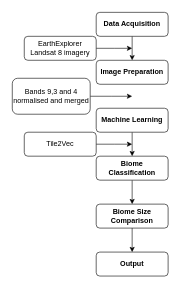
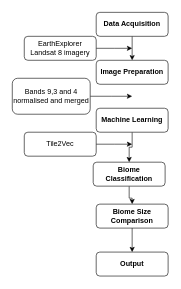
  <mxCell id="0" />
  <mxCell id="1" parent="0" />
  <mxCell id="2" style="edgeStyle=orthogonalEdgeStyle;rounded=0;orthogonalLoop=1;jettySize=auto;html=1;entryX=0.5;entryY=0;entryDx=0;entryDy=0;" parent="1" source="3" target="6" edge="1"><mxGeometry relative="1" as="geometry" /></mxCell>
  <mxCell id="3" value="&lt;b&gt;Data Acquisition&lt;/b&gt;" style="rounded=1;whiteSpace=wrap;html=1;fontSize=12;glass=0;strokeWidth=1;shadow=0;" parent="1" vertex="1"><mxGeometry x="160" y="20" width="120" height="40" as="geometry" /></mxCell>
  <mxCell id="4" style="edgeStyle=orthogonalEdgeStyle;rounded=0;orthogonalLoop=1;jettySize=auto;html=1;" parent="1" source="5" edge="1"><mxGeometry relative="1" as="geometry"><mxPoint x="220" y="80" as="targetPoint" /></mxGeometry></mxCell>
  <mxCell id="5" value="EarthExplorer&lt;br&gt;Landsat 8 imagery" style="rounded=1;whiteSpace=wrap;html=1;fontSize=12;glass=0;strokeWidth=1;shadow=0;" parent="1" vertex="1"><mxGeometry x="40" y="60" width="120" height="40" as="geometry" /></mxCell>
  <mxCell id="6" value="&lt;b&gt;Image Preparation&lt;/b&gt;" style="rounded=1;whiteSpace=wrap;html=1;fontSize=12;glass=0;strokeWidth=1;shadow=0;" parent="1" vertex="1"><mxGeometry x="160" y="100" width="120" height="40" as="geometry" /></mxCell>
  <mxCell id="7" style="edgeStyle=orthogonalEdgeStyle;rounded=0;orthogonalLoop=1;jettySize=auto;html=1;entryX=0.5;entryY=0;entryDx=0;entryDy=0;" parent="1" source="8" target="10" edge="1"><mxGeometry relative="1" as="geometry" /></mxCell>
  <mxCell id="8" value="&lt;b&gt;Machine Learning&lt;/b&gt;" style="rounded=1;whiteSpace=wrap;html=1;fontSize=12;glass=0;strokeWidth=1;shadow=0;" parent="1" vertex="1"><mxGeometry x="160" y="180" width="120" height="40" as="geometry" /></mxCell>
  <mxCell id="9" value="" style="edgeStyle=orthogonalEdgeStyle;rounded=0;orthogonalLoop=1;jettySize=auto;html=1;" parent="1" source="10" target="12" edge="1"><mxGeometry relative="1" as="geometry" /></mxCell>
- <mxCell id="10" value="&lt;b&gt;Biome Classification&lt;/b&gt;" style="rounded=1;whiteSpace=wrap;html=1;fontSize=12;glass=0;strokeWidth=1;shadow=0;" parent="1" vertex="1"><mxGeometry x="160" y="260" width="120" height="40" as="geometry" /></mxCell>
+ <mxCell id="10" value="&lt;b&gt;Biome Classification&lt;/b&gt;" style="rounded=1;whiteSpace=wrap;html=1;fontSize=12;glass=0;strokeWidth=1;shadow=0;" parent="1" vertex="1"><mxGeometry x="155" y="270" width="120" height="40" as="geometry" /></mxCell>
  <mxCell id="11" value="" style="edgeStyle=orthogonalEdgeStyle;rounded=0;orthogonalLoop=1;jettySize=auto;html=1;" parent="1" source="12" target="17" edge="1"><mxGeometry relative="1" as="geometry" /></mxCell>
  <mxCell id="12" value="&lt;b&gt;Biome Size Comparison&lt;/b&gt;" style="rounded=1;whiteSpace=wrap;html=1;fontSize=12;glass=0;strokeWidth=1;shadow=0;" parent="1" vertex="1"><mxGeometry x="160" y="340" width="120" height="40" as="geometry" /></mxCell>
  <mxCell id="13" style="edgeStyle=orthogonalEdgeStyle;rounded=0;orthogonalLoop=1;jettySize=auto;html=1;" parent="1" source="14" edge="1"><mxGeometry relative="1" as="geometry"><mxPoint x="220" y="160" as="targetPoint" /></mxGeometry></mxCell>
  <mxCell id="14" value="Bands 9,3 and 4 normalised and merged" style="rounded=1;whiteSpace=wrap;html=1;fontSize=12;glass=0;strokeWidth=1;shadow=0;" parent="1" vertex="1"><mxGeometry x="20" y="130" width="130" height="60" as="geometry" /></mxCell>
  <mxCell id="15" style="edgeStyle=orthogonalEdgeStyle;rounded=0;orthogonalLoop=1;jettySize=auto;html=1;" parent="1" source="16" edge="1"><mxGeometry relative="1" as="geometry"><mxPoint x="220" y="240" as="targetPoint" /></mxGeometry></mxCell>
  <mxCell id="16" value="Tile2Vec" style="rounded=1;whiteSpace=wrap;html=1;fontSize=12;glass=0;strokeWidth=1;shadow=0;" parent="1" vertex="1"><mxGeometry x="40" y="220" width="120" height="40" as="geometry" /></mxCell>
  <mxCell id="17" value="&lt;b&gt;Output&lt;/b&gt;" style="rounded=1;whiteSpace=wrap;html=1;fontSize=12;glass=0;strokeWidth=1;shadow=0;" parent="1" vertex="1"><mxGeometry x="160" y="420" width="120" height="40" as="geometry" /></mxCell>
